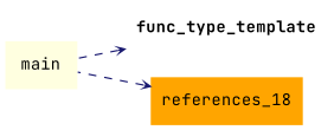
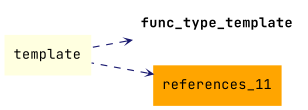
  digraph {
    fontname="JetBrains Mono"
    rankdir=RL
    node [fontname="JetBrains Mono" fontsize=12 shape=plaintext style=filled]
    edge [arrowhead=open arrowsize=0.5 arrowtail=open color=midnightblue dir=back fontname="JetBrains Mono" labelfontsize=10 style=dashed]
    n1 [label=<<b>func_type_template</b>> style=""]
-   n2 [fillcolor=lightyellow label=main]
-   n3 [fillcolor=orange label=references_18]
+   n2 [fillcolor=lightyellow label=template]
+   n3 [fillcolor=orange label=references_11]
    n1 -> n2
    n3 -> n2
  }
